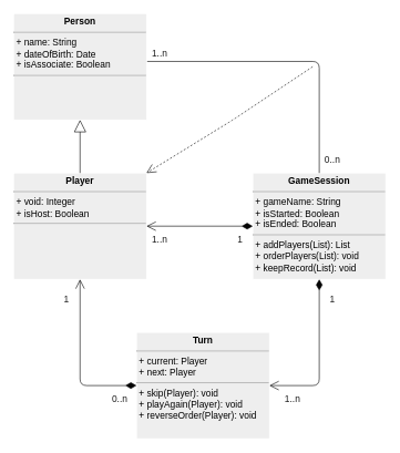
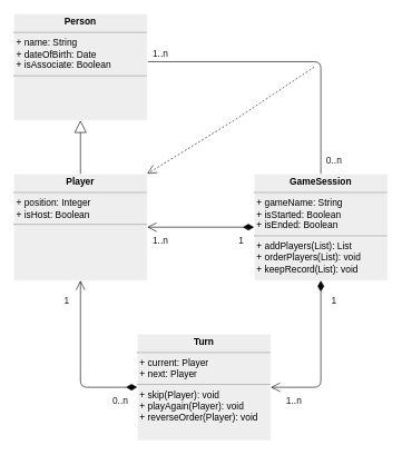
  <mxCell id="0" />
  <mxCell id="1" parent="0" />
  <mxCell id="2" value="" style="edgeStyle=entityRelationEdgeStyle;fontSize=12;html=1;endArrow=ERoneToMany;strokeColor=#FFFFFF;" parent="1" edge="1"><mxGeometry width="100" height="100" relative="1" as="geometry"><mxPoint x="370" y="230" as="sourcePoint" /><mxPoint x="470" y="130" as="targetPoint" /></mxGeometry></mxCell>
  <mxCell id="3" value="&lt;p style=&quot;margin: 4px 0px 0px ; text-align: center ; font-size: 14px&quot;&gt;&lt;b&gt;&lt;font style=&quot;font-size: 14px&quot;&gt;Person&lt;/font&gt;&lt;/b&gt;&lt;/p&gt;&lt;hr size=&quot;1&quot; style=&quot;font-size: 14px&quot;&gt;&lt;p style=&quot;margin: 0px 0px 0px 4px ; font-size: 14px&quot;&gt;+ name: String&lt;br style=&quot;padding: 0px ; margin: 0px&quot;&gt;+ dateOfBirth: Date&lt;br style=&quot;padding: 0px ; margin: 0px&quot;&gt;+ isAssociate: Boolean&lt;br&gt;&lt;/p&gt;&lt;hr size=&quot;1&quot; style=&quot;font-size: 14px&quot;&gt;&lt;p style=&quot;margin: 0px 0px 0px 4px ; font-size: 14px&quot;&gt;&lt;br&gt;&lt;/p&gt;" style="verticalAlign=top;align=left;overflow=fill;fontSize=12;fontFamily=Helvetica;html=1;rounded=0;sketch=0;strokeColor=#FFFFFF;fillColor=#EEEEEE;" parent="1" vertex="1"><mxGeometry x="20" y="20" width="200" height="160" as="geometry" /></mxCell>
- <mxCell id="4" value="&lt;p style=&quot;margin: 4px 0px 0px ; text-align: center ; font-size: 14px&quot;&gt;&lt;b&gt;&lt;font style=&quot;font-size: 14px&quot;&gt;Player&lt;/font&gt;&lt;/b&gt;&lt;/p&gt;&lt;hr size=&quot;1&quot; style=&quot;font-size: 14px&quot;&gt;&lt;p style=&quot;margin: 0px 0px 0px 4px ; font-size: 14px&quot;&gt;+ void: Integer&lt;br style=&quot;padding: 0px ; margin: 0px&quot;&gt;+ isHost: Boolean&lt;br&gt;&lt;/p&gt;&lt;hr size=&quot;1&quot; style=&quot;font-size: 14px&quot;&gt;&lt;p style=&quot;margin: 0px 0px 0px 4px ; font-size: 14px&quot;&gt;&lt;br&gt;&lt;/p&gt;" style="verticalAlign=top;align=left;overflow=fill;fontSize=12;fontFamily=Helvetica;html=1;rounded=0;sketch=0;strokeColor=#FFFFFF;fillColor=#EEEEEE;" parent="1" vertex="1"><mxGeometry x="20" y="260" width="200" height="160" as="geometry" /></mxCell>
+ <mxCell id="4" value="&lt;p style=&quot;margin: 4px 0px 0px ; text-align: center ; font-size: 14px&quot;&gt;&lt;b&gt;&lt;font style=&quot;font-size: 14px&quot;&gt;Player&lt;/font&gt;&lt;/b&gt;&lt;/p&gt;&lt;hr size=&quot;1&quot; style=&quot;font-size: 14px&quot;&gt;&lt;p style=&quot;margin: 0px 0px 0px 4px ; font-size: 14px&quot;&gt;+ position: Integer&lt;br style=&quot;padding: 0px ; margin: 0px&quot;&gt;+ isHost: Boolean&lt;br&gt;&lt;/p&gt;&lt;hr size=&quot;1&quot; style=&quot;font-size: 14px&quot;&gt;&lt;p style=&quot;margin: 0px 0px 0px 4px ; font-size: 14px&quot;&gt;&lt;br&gt;&lt;/p&gt;" style="verticalAlign=top;align=left;overflow=fill;fontSize=12;fontFamily=Helvetica;html=1;rounded=0;sketch=0;strokeColor=#FFFFFF;fillColor=#EEEEEE;" parent="1" vertex="1"><mxGeometry x="20" y="260" width="200" height="160" as="geometry" /></mxCell>
  <mxCell id="5" value="&lt;p style=&quot;margin: 4px 0px 0px ; text-align: center ; font-size: 14px&quot;&gt;&lt;b&gt;&lt;font style=&quot;font-size: 14px&quot;&gt;GameSession&lt;/font&gt;&lt;/b&gt;&lt;/p&gt;&lt;hr size=&quot;1&quot; style=&quot;font-size: 14px&quot;&gt;&lt;p style=&quot;margin: 0px 0px 0px 4px ; font-size: 14px&quot;&gt;+ gameName: String&lt;br style=&quot;padding: 0px ; margin: 0px&quot;&gt;+ isStarted: Boolean&lt;br style=&quot;padding: 0px ; margin: 0px&quot;&gt;+ isEnded: Boolean&lt;br&gt;&lt;/p&gt;&lt;hr size=&quot;1&quot; style=&quot;font-size: 14px&quot;&gt;&lt;p style=&quot;margin: 0px 0px 0px 4px ; font-size: 14px&quot;&gt;&lt;font style=&quot;font-size: 14px&quot;&gt;+ addPlayers(List): List&lt;/font&gt;&lt;/p&gt;&lt;p style=&quot;margin: 0px 0px 0px 4px ; font-size: 14px&quot;&gt;&lt;font style=&quot;font-size: 14px&quot;&gt;+ orderPlayers(List): void&lt;br&gt;+ keepRecord(List): void&lt;/font&gt;&lt;/p&gt;" style="verticalAlign=top;align=left;overflow=fill;fontSize=12;fontFamily=Helvetica;html=1;rounded=0;sketch=0;strokeColor=#FFFFFF;fillColor=#EEEEEE;" parent="1" vertex="1"><mxGeometry x="380" y="260" width="200" height="160" as="geometry" /></mxCell>
  <mxCell id="6" value="" style="endArrow=block;endSize=16;endFill=0;html=1;strokeColor=#050505;fontSize=14;fontColor=#FFFFFF;exitX=0.5;exitY=0;exitDx=0;exitDy=0;entryX=0.5;entryY=1;entryDx=0;entryDy=0;" parent="1" source="4" target="3" edge="1"><mxGeometry x="-0.5" y="-40" width="160" relative="1" as="geometry"><mxPoint x="300" y="180" as="sourcePoint" /><mxPoint x="460" y="180" as="targetPoint" /><mxPoint as="offset" /></mxGeometry></mxCell>
  <mxCell id="7" value="1" style="endArrow=open;html=1;endSize=12;startArrow=diamondThin;startSize=14;startFill=1;edgeStyle=orthogonalEdgeStyle;align=left;verticalAlign=bottom;strokeColor=#050505;fontSize=14;fontColor=#FFFFFF;entryX=1;entryY=0.5;entryDx=0;entryDy=0;exitX=0;exitY=0.5;exitDx=0;exitDy=0;" parent="1" source="5" target="4" edge="1"><mxGeometry x="-0.375" y="-20" relative="1" as="geometry"><mxPoint x="620" y="210" as="sourcePoint" /><mxPoint x="460" y="180" as="targetPoint" /><mxPoint as="offset" /></mxGeometry></mxCell>
  <mxCell id="8" value="&lt;p style=&quot;margin: 4px 0px 0px ; text-align: center ; font-size: 14px&quot;&gt;&lt;b&gt;&lt;font style=&quot;font-size: 14px&quot;&gt;Turn&lt;/font&gt;&lt;/b&gt;&lt;/p&gt;&lt;hr size=&quot;1&quot; style=&quot;font-size: 14px&quot;&gt;&lt;p style=&quot;margin: 0px 0px 0px 4px ; font-size: 14px&quot;&gt;+ current: Player&lt;br style=&quot;padding: 0px ; margin: 0px&quot;&gt;+ next: Player&lt;br&gt;&lt;/p&gt;&lt;hr size=&quot;1&quot; style=&quot;font-size: 14px&quot;&gt;&lt;p style=&quot;margin: 0px 0px 0px 4px ; font-size: 14px&quot;&gt;&lt;font style=&quot;font-size: 14px&quot;&gt;+ skip(Player): void&lt;/font&gt;&lt;/p&gt;&lt;p style=&quot;margin: 0px 0px 0px 4px ; font-size: 14px&quot;&gt;&lt;font style=&quot;font-size: 14px&quot;&gt;+ playAgain(Player): void&lt;br&gt;&lt;/font&gt;&lt;/p&gt;&lt;p style=&quot;margin: 0px 0px 0px 4px ; font-size: 14px&quot;&gt;&lt;font style=&quot;font-size: 14px&quot;&gt;+ reverseOrder(Player): void&lt;/font&gt;&lt;/p&gt;&lt;p style=&quot;margin: 0px 0px 0px 4px ; font-size: 14px&quot;&gt;&lt;br&gt;&lt;/p&gt;" style="verticalAlign=top;align=left;overflow=fill;fontSize=12;fontFamily=Helvetica;html=1;rounded=0;sketch=0;strokeColor=#FFFFFF;fillColor=#EEEEEE;" parent="1" vertex="1"><mxGeometry x="205" y="500" width="200" height="160" as="geometry" /></mxCell>
  <mxCell id="9" value="1..n" style="text;html=1;strokeColor=none;fillColor=none;align=center;verticalAlign=middle;whiteSpace=wrap;rounded=0;sketch=0;fontSize=14;fontColor=#1A1A1A;" parent="1" vertex="1"><mxGeometry x="230" y="350" width="20" height="20" as="geometry" /></mxCell>
  <mxCell id="10" value="1" style="text;html=1;strokeColor=none;fillColor=none;align=center;verticalAlign=middle;whiteSpace=wrap;rounded=0;sketch=0;fontSize=14;fontColor=#1A1A1A;" parent="1" vertex="1"><mxGeometry x="351" y="350" width="20" height="20" as="geometry" /></mxCell>
  <mxCell id="11" value="1" style="endArrow=open;html=1;endSize=12;startArrow=diamondThin;startSize=14;startFill=1;edgeStyle=orthogonalEdgeStyle;align=left;verticalAlign=bottom;strokeColor=#050505;fontSize=14;fontColor=#FFFFFF;exitX=0;exitY=0.5;exitDx=0;exitDy=0;entryX=0.5;entryY=1;entryDx=0;entryDy=0;" parent="1" source="8" target="4" edge="1"><mxGeometry x="-0.306" y="58" relative="1" as="geometry"><mxPoint x="70" y="490" as="sourcePoint" /><mxPoint x="230" y="490" as="targetPoint" /><mxPoint x="28" y="50" as="offset" /></mxGeometry></mxCell>
  <mxCell id="12" value="1" style="text;html=1;strokeColor=none;fillColor=none;align=center;verticalAlign=middle;whiteSpace=wrap;rounded=0;sketch=0;fontSize=14;fontColor=#1A1A1A;" parent="1" vertex="1"><mxGeometry x="90" y="440" width="20" height="20" as="geometry" /></mxCell>
  <mxCell id="13" value="0..n" style="text;html=1;strokeColor=none;fillColor=none;align=center;verticalAlign=middle;whiteSpace=wrap;rounded=0;sketch=0;fontSize=14;fontColor=#1A1A1A;" parent="1" vertex="1"><mxGeometry x="170" y="590" width="20" height="20" as="geometry" /></mxCell>
  <mxCell id="14" value="1" style="text;html=1;strokeColor=none;fillColor=none;align=center;verticalAlign=middle;whiteSpace=wrap;rounded=0;sketch=0;fontSize=14;fontColor=#1A1A1A;" parent="1" vertex="1"><mxGeometry x="490" y="440" width="20" height="20" as="geometry" /></mxCell>
  <mxCell id="15" value="1..n" style="text;html=1;strokeColor=none;fillColor=none;align=center;verticalAlign=middle;whiteSpace=wrap;rounded=0;sketch=0;fontSize=14;fontColor=#1A1A1A;" parent="1" vertex="1"><mxGeometry x="430" y="590" width="20" height="20" as="geometry" /></mxCell>
  <mxCell id="16" value="" style="endArrow=none;html=1;edgeStyle=orthogonalEdgeStyle;strokeColor=#050505;fontSize=14;fontColor=#FFFFFF;exitX=1.005;exitY=0.45;exitDx=0;exitDy=0;exitPerimeter=0;entryX=0.5;entryY=0;entryDx=0;entryDy=0;" parent="1" source="3" target="5" edge="1"><mxGeometry relative="1" as="geometry"><mxPoint x="240" y="260" as="sourcePoint" /><mxPoint x="400" y="260" as="targetPoint" /><Array as="points"><mxPoint x="480" y="92" /></Array></mxGeometry></mxCell>
  <mxCell id="17" value="" style="endArrow=open;endSize=12;dashed=1;html=1;strokeColor=#050505;fontSize=14;fontColor=#FFFFFF;entryX=1;entryY=0;entryDx=0;entryDy=0;" parent="1" target="4" edge="1"><mxGeometry x="0.078" y="26" width="160" relative="1" as="geometry"><mxPoint x="470" y="100" as="sourcePoint" /><mxPoint x="400" y="260" as="targetPoint" /><Array as="points"><mxPoint x="350" y="180" /></Array><mxPoint as="offset" /></mxGeometry></mxCell>
  <mxCell id="18" value="1..n" style="text;html=1;strokeColor=none;fillColor=none;align=center;verticalAlign=middle;whiteSpace=wrap;rounded=0;sketch=0;fontSize=14;fontColor=#1A1A1A;" parent="1" vertex="1"><mxGeometry x="230" y="70" width="20" height="20" as="geometry" /></mxCell>
  <mxCell id="19" value="0..n" style="text;html=1;strokeColor=none;fillColor=none;align=center;verticalAlign=middle;whiteSpace=wrap;rounded=0;sketch=0;fontSize=14;fontColor=#1A1A1A;" parent="1" vertex="1"><mxGeometry x="490" y="230" width="20" height="20" as="geometry" /></mxCell>
  <mxCell id="20" value="1" style="endArrow=open;html=1;endSize=12;startArrow=diamondThin;startSize=14;startFill=1;edgeStyle=orthogonalEdgeStyle;align=left;verticalAlign=bottom;strokeColor=#050505;fontSize=14;fontColor=#FFFFFF;exitX=0.5;exitY=1;exitDx=0;exitDy=0;entryX=1;entryY=0.5;entryDx=0;entryDy=0;" parent="1" source="5" target="8" edge="1"><mxGeometry x="-0.66" y="60" relative="1" as="geometry"><mxPoint x="240" y="410" as="sourcePoint" /><mxPoint x="400" y="410" as="targetPoint" /><mxPoint as="offset" /></mxGeometry></mxCell>
